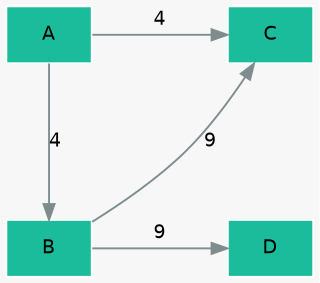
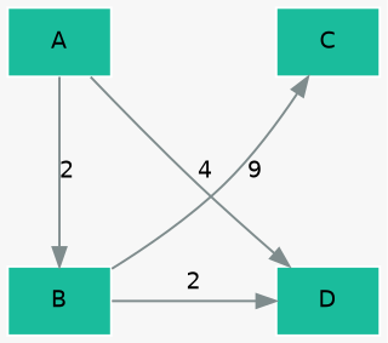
  digraph {
    bgcolor="#f7f7f7"
    fontname=Helvetica
    fontsize=14
    nodesep=0.6
    rankdir=TB
    ranksep=1.2
    splines=true
    node [color="#ffffff" fillcolor="#1abc9c" fontname=Helvetica fontsize=12 penwidth=1.2 shape=box style=filled]
    edge [color="#7f8c8d" fontname=Helvetica fontsize=12 penwidth=1.2]
    A
    C
    B
    D
    subgraph sub_1 {
      rank=same
      A
      C
    }
    subgraph sub_2 {
      rank=same
      B
      D
    }
-   A -> C [label=4]
-   A -> B [label=4]
+   A -> D [label=4]
+   A -> B [label=2]
    B -> C [label=9]
-   B -> D [label=9]
+   B -> D [label=2]
  }
